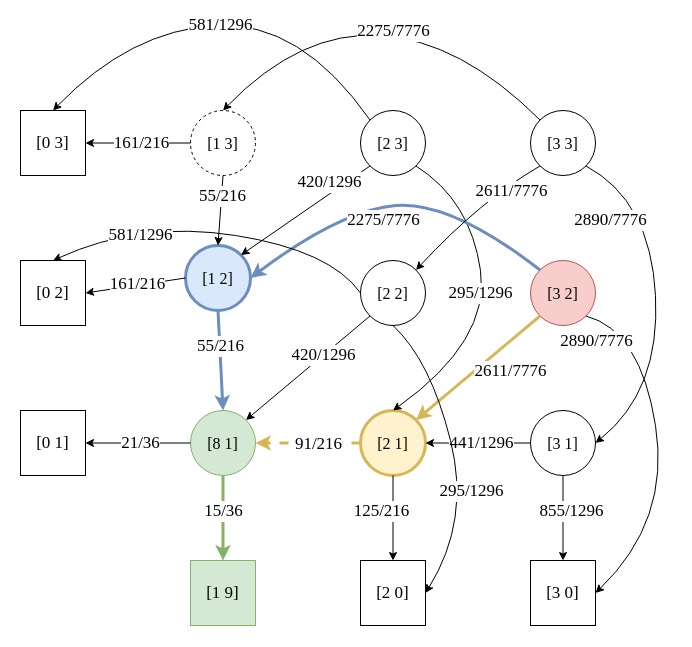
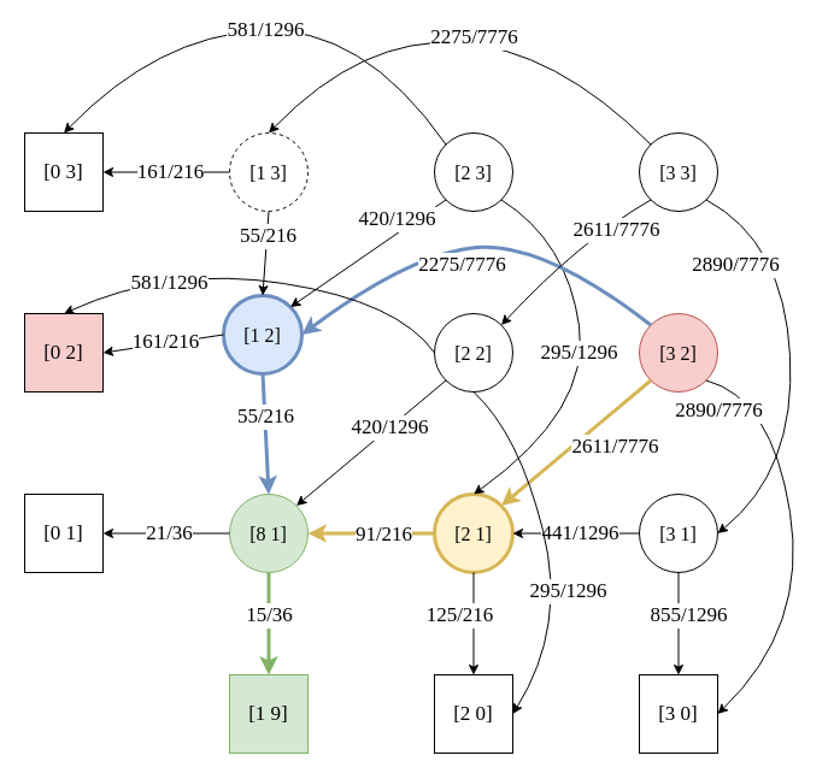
  <mxCell id="0" />
  <mxCell id="1" parent="0" />
  <mxCell id="2" value="&lt;p style=&quot;font-size: 16px&quot;&gt;&lt;font face=&quot;Lucida Console&quot;&gt;[3 3]&lt;/font&gt;&lt;/p&gt;" style="ellipse;whiteSpace=wrap;html=1;aspect=fixed;" parent="1" vertex="1"><mxGeometry x="530" y="110" width="65" height="65" as="geometry" /></mxCell>
  <mxCell id="3" value="&lt;p style=&quot;font-size: 16px&quot;&gt;&lt;font face=&quot;Lucida Console&quot;&gt;[2 3]&lt;/font&gt;&lt;/p&gt;" style="ellipse;whiteSpace=wrap;html=1;aspect=fixed;" parent="1" vertex="1"><mxGeometry x="360" y="110" width="65" height="65" as="geometry" /></mxCell>
  <mxCell id="4" value="&lt;p style=&quot;font-size: 16px&quot;&gt;&lt;font face=&quot;Lucida Console&quot;&gt;[1 3]&lt;/font&gt;&lt;/p&gt;" style="ellipse;whiteSpace=wrap;html=1;aspect=fixed;dashed=1;" parent="1" vertex="1"><mxGeometry x="190" y="110" width="65" height="65" as="geometry" /></mxCell>
  <mxCell id="5" value="&lt;p style=&quot;font-size: 16px&quot;&gt;&lt;font face=&quot;Lucida Console&quot;&gt;[3 2]&lt;/font&gt;&lt;/p&gt;" style="ellipse;whiteSpace=wrap;html=1;aspect=fixed;fillColor=#f8cecc;strokeColor=#b85450;" parent="1" vertex="1"><mxGeometry x="530" y="260" width="65" height="65" as="geometry" /></mxCell>
  <mxCell id="6" value="&lt;p style=&quot;font-size: 16px&quot;&gt;&lt;font face=&quot;Lucida Console&quot;&gt;[3 1]&lt;/font&gt;&lt;/p&gt;" style="ellipse;whiteSpace=wrap;html=1;aspect=fixed;" parent="1" vertex="1"><mxGeometry x="530" y="410" width="65" height="65" as="geometry" /></mxCell>
  <mxCell id="7" value="&lt;p style=&quot;font-size: 16px&quot;&gt;&lt;font face=&quot;Lucida Console&quot;&gt;[2 2]&lt;/font&gt;&lt;/p&gt;" style="ellipse;whiteSpace=wrap;html=1;aspect=fixed;" parent="1" vertex="1"><mxGeometry x="360" y="260" width="65" height="65" as="geometry" /></mxCell>
  <mxCell id="8" value="&lt;font face=&quot;Lucida Console&quot; style=&quot;font-size: 17px;&quot;&gt;[0 3]&lt;/font&gt;" style="whiteSpace=wrap;html=1;aspect=fixed;fontSize=17;" parent="1" vertex="1"><mxGeometry x="20" y="110" width="65" height="65" as="geometry" /></mxCell>
  <mxCell id="9" value="&lt;font face=&quot;Lucida Console&quot; style=&quot;font-size: 17px&quot;&gt;[3 0]&lt;/font&gt;" style="whiteSpace=wrap;html=1;aspect=fixed;fontSize=17;" parent="1" vertex="1"><mxGeometry x="530" y="560" width="65" height="65" as="geometry" /></mxCell>
  <mxCell id="10" value="&lt;font face=&quot;Lucida Console&quot; style=&quot;font-size: 17px&quot;&gt;[2 0]&lt;/font&gt;" style="whiteSpace=wrap;html=1;aspect=fixed;fontSize=17;" parent="1" vertex="1"><mxGeometry x="360" y="560" width="65" height="65" as="geometry" /></mxCell>
  <mxCell id="11" value="&lt;font face=&quot;Lucida Console&quot; style=&quot;font-size: 17px&quot;&gt;[1 9]&lt;/font&gt;" style="whiteSpace=wrap;html=1;aspect=fixed;fontSize=17;fillColor=#d5e8d4;strokeColor=#82b366;" parent="1" vertex="1"><mxGeometry x="190" y="560" width="65" height="65" as="geometry" /></mxCell>
- <mxCell id="12" value="&lt;font face=&quot;Lucida Console&quot; style=&quot;font-size: 17px&quot;&gt;[0 2]&lt;/font&gt;" style="whiteSpace=wrap;html=1;aspect=fixed;fontSize=17;" parent="1" vertex="1"><mxGeometry x="20" y="260" width="65" height="65" as="geometry" /></mxCell>
+ <mxCell id="12" value="&lt;font face=&quot;Lucida Console&quot; style=&quot;font-size: 17px&quot;&gt;[0 2]&lt;/font&gt;" style="whiteSpace=wrap;html=1;aspect=fixed;fontSize=17;fillColor=#f8cecc;" parent="1" vertex="1"><mxGeometry x="20" y="260" width="65" height="65" as="geometry" /></mxCell>
  <mxCell id="13" value="&lt;font face=&quot;Lucida Console&quot; style=&quot;font-size: 17px&quot;&gt;[0 1]&lt;/font&gt;" style="whiteSpace=wrap;html=1;aspect=fixed;fontSize=17;" parent="1" vertex="1"><mxGeometry x="20" y="410" width="65" height="65" as="geometry" /></mxCell>
  <mxCell id="14" value="&lt;p style=&quot;font-size: 16px&quot;&gt;&lt;font face=&quot;Lucida Console&quot;&gt;[1 2]&lt;/font&gt;&lt;/p&gt;" style="ellipse;whiteSpace=wrap;html=1;aspect=fixed;fillColor=#dae8fc;strokeColor=#6c8ebf;strokeWidth=3;" parent="1" vertex="1"><mxGeometry x="185" y="245" width="65" height="65" as="geometry" /></mxCell>
  <mxCell id="15" value="&lt;p style=&quot;font-size: 16px&quot;&gt;&lt;font face=&quot;Lucida Console&quot;&gt;[2 1]&lt;/font&gt;&lt;/p&gt;" style="ellipse;whiteSpace=wrap;html=1;aspect=fixed;fillColor=#fff2cc;strokeColor=#d6b656;strokeWidth=3;" parent="1" vertex="1"><mxGeometry x="360" y="410" width="65" height="65" as="geometry" /></mxCell>
  <mxCell id="16" value="&lt;p style=&quot;font-size: 16px&quot;&gt;&lt;font face=&quot;Lucida Console&quot;&gt;[8 1]&lt;/font&gt;&lt;/p&gt;" style="ellipse;whiteSpace=wrap;html=1;aspect=fixed;fillColor=#d5e8d4;strokeColor=#82b366;" parent="1" vertex="1"><mxGeometry x="190" y="410" width="65" height="65" as="geometry" /></mxCell>
  <mxCell id="17" value="" style="endArrow=classic;html=1;fontSize=17;exitX=0;exitY=1;exitDx=0;exitDy=0;entryX=1;entryY=0;entryDx=0;entryDy=0;" parent="1" source="7" target="16" edge="1"><mxGeometry width="50" height="50" relative="1" as="geometry"><mxPoint x="359.999" y="320.001" as="sourcePoint" /><mxPoint x="235.961" y="424.039" as="targetPoint" /></mxGeometry></mxCell>
  <mxCell id="18" value="420/1296" style="edgeLabel;html=1;align=center;verticalAlign=middle;resizable=0;points=[];fontSize=17;fontFamily=Lucida Console;" parent="17" vertex="1" connectable="0"><mxGeometry x="-0.254" relative="1" as="geometry"><mxPoint x="-1" as="offset" /></mxGeometry></mxCell>
  <mxCell id="19" value="" style="endArrow=classic;html=1;fontSize=17;exitX=0.5;exitY=1;exitDx=0;exitDy=0;entryX=0.5;entryY=0;entryDx=0;entryDy=0;fillColor=#d5e8d4;strokeColor=#82b366;strokeWidth=3;" parent="1" source="16" target="11" edge="1"><mxGeometry width="50" height="50" relative="1" as="geometry"><mxPoint x="559.519" y="185.481" as="sourcePoint" /><mxPoint x="435.481" y="289.519" as="targetPoint" /></mxGeometry></mxCell>
  <mxCell id="20" value="15/36" style="edgeLabel;html=1;align=center;verticalAlign=middle;resizable=0;points=[];fontSize=17;fontFamily=Lucida Console;" parent="19" vertex="1" connectable="0"><mxGeometry x="-0.412" y="-1" relative="1" as="geometry"><mxPoint x="1" y="10" as="offset" /></mxGeometry></mxCell>
  <mxCell id="21" value="" style="endArrow=classic;html=1;fontSize=17;exitX=0;exitY=0.5;exitDx=0;exitDy=0;entryX=1;entryY=0.5;entryDx=0;entryDy=0;" parent="1" source="16" target="13" edge="1"><mxGeometry width="50" height="50" relative="1" as="geometry"><mxPoint x="254.999" y="325.001" as="sourcePoint" /><mxPoint x="120" y="440" as="targetPoint" /></mxGeometry></mxCell>
  <mxCell id="22" value="&lt;font face=&quot;Lucida Console&quot;&gt;21/36&lt;/font&gt;" style="edgeLabel;html=1;align=center;verticalAlign=middle;resizable=0;points=[];fontSize=17;" parent="21" vertex="1" connectable="0"><mxGeometry x="-0.238" y="3" relative="1" as="geometry"><mxPoint x="-11" y="-3" as="offset" /></mxGeometry></mxCell>
  <mxCell id="23" value="" style="endArrow=classic;html=1;fontSize=17;exitX=0.5;exitY=1;exitDx=0;exitDy=0;entryX=0.5;entryY=0;entryDx=0;entryDy=0;" parent="1" source="15" target="10" edge="1"><mxGeometry width="50" height="50" relative="1" as="geometry"><mxPoint x="579.519" y="205.481" as="sourcePoint" /><mxPoint x="455.481" y="309.519" as="targetPoint" /></mxGeometry></mxCell>
  <mxCell id="24" value="125/216" style="edgeLabel;html=1;align=center;verticalAlign=middle;resizable=0;points=[];fontSize=17;fontFamily=Lucida Console;" parent="23" vertex="1" connectable="0"><mxGeometry x="-0.412" y="1" relative="1" as="geometry"><mxPoint x="-13" y="10" as="offset" /></mxGeometry></mxCell>
  <mxCell id="25" value="" style="endArrow=classic;html=1;fontSize=17;exitX=0.5;exitY=1;exitDx=0;exitDy=0;entryX=0.5;entryY=0;entryDx=0;entryDy=0;" parent="1" source="6" target="9" edge="1"><mxGeometry width="50" height="50" relative="1" as="geometry"><mxPoint x="589.519" y="215.481" as="sourcePoint" /><mxPoint x="465.481" y="319.519" as="targetPoint" /></mxGeometry></mxCell>
  <mxCell id="26" value="855/1296" style="edgeLabel;html=1;align=center;verticalAlign=middle;resizable=0;points=[];fontSize=17;fontFamily=Lucida Console;" parent="25" vertex="1" connectable="0"><mxGeometry x="-0.341" y="1" relative="1" as="geometry"><mxPoint x="7" y="7" as="offset" /></mxGeometry></mxCell>
  <mxCell id="27" value="" style="endArrow=classic;html=1;fontSize=17;exitX=0;exitY=0.5;exitDx=0;exitDy=0;entryX=1;entryY=0.5;entryDx=0;entryDy=0;" parent="1" source="14" target="12" edge="1"><mxGeometry width="50" height="50" relative="1" as="geometry"><mxPoint x="599.519" y="225.481" as="sourcePoint" /><mxPoint x="475.481" y="329.519" as="targetPoint" /></mxGeometry></mxCell>
  <mxCell id="28" value="161/216" style="edgeLabel;html=1;align=center;verticalAlign=middle;resizable=0;points=[];fontSize=17;fontFamily=Lucida Console;" parent="27" vertex="1" connectable="0"><mxGeometry x="-0.257" y="-1" relative="1" as="geometry"><mxPoint x="-11" y="1" as="offset" /></mxGeometry></mxCell>
  <mxCell id="29" value="" style="endArrow=classic;html=1;fontSize=17;exitX=0;exitY=0.5;exitDx=0;exitDy=0;entryX=1;entryY=0.5;entryDx=0;entryDy=0;" parent="1" source="4" target="8" edge="1"><mxGeometry width="50" height="50" relative="1" as="geometry"><mxPoint x="190" y="210" as="sourcePoint" /><mxPoint x="85" y="210" as="targetPoint" /></mxGeometry></mxCell>
  <mxCell id="30" value="161/216" style="edgeLabel;html=1;align=center;verticalAlign=middle;resizable=0;points=[];fontSize=17;fontFamily=Lucida Console;" parent="29" vertex="1" connectable="0"><mxGeometry x="-0.448" relative="1" as="geometry"><mxPoint x="-21" as="offset" /></mxGeometry></mxCell>
  <mxCell id="31" value="" style="endArrow=classic;html=1;fontSize=17;exitX=0.5;exitY=1;exitDx=0;exitDy=0;entryX=0.5;entryY=0;entryDx=0;entryDy=0;fillColor=#dae8fc;strokeColor=#6c8ebf;strokeWidth=3;" parent="1" source="14" target="16" edge="1"><mxGeometry width="50" height="50" relative="1" as="geometry"><mxPoint x="210" y="312.5" as="sourcePoint" /><mxPoint x="105" y="312.5" as="targetPoint" /></mxGeometry></mxCell>
  <mxCell id="32" value="55/216" style="edgeLabel;html=1;align=center;verticalAlign=middle;resizable=0;points=[];fontSize=17;fontFamily=Lucida Console;" parent="31" vertex="1" connectable="0"><mxGeometry x="-0.271" relative="1" as="geometry"><mxPoint as="offset" /></mxGeometry></mxCell>
  <mxCell id="33" value="" style="endArrow=classic;html=1;fontSize=17;exitX=0.5;exitY=1;exitDx=0;exitDy=0;entryX=0.5;entryY=0;entryDx=0;entryDy=0;" parent="1" source="4" target="14" edge="1"><mxGeometry width="50" height="50" relative="1" as="geometry"><mxPoint x="220" y="322.5" as="sourcePoint" /><mxPoint x="115" y="322.5" as="targetPoint" /></mxGeometry></mxCell>
  <mxCell id="34" value="55/216" style="edgeLabel;html=1;align=center;verticalAlign=middle;resizable=0;points=[];fontSize=17;fontFamily=Lucida Console;" parent="33" vertex="1" connectable="0"><mxGeometry x="-0.388" relative="1" as="geometry"><mxPoint as="offset" /></mxGeometry></mxCell>
  <mxCell id="35" value="" style="endArrow=classic;html=1;fontSize=17;exitX=0;exitY=0.5;exitDx=0;exitDy=0;entryX=1;entryY=0.5;entryDx=0;entryDy=0;" parent="1" source="6" target="15" edge="1"><mxGeometry width="50" height="50" relative="1" as="geometry"><mxPoint x="230" y="332.5" as="sourcePoint" /><mxPoint x="420" y="360" as="targetPoint" /></mxGeometry></mxCell>
  <mxCell id="36" value="441/1296" style="edgeLabel;html=1;align=center;verticalAlign=middle;resizable=0;points=[];fontSize=17;fontFamily=Lucida Console;" parent="35" vertex="1" connectable="0"><mxGeometry x="-0.181" y="1" relative="1" as="geometry"><mxPoint x="-7" y="-1" as="offset" /></mxGeometry></mxCell>
- <mxCell id="37" value="" style="endArrow=classic;html=1;fontSize=17;exitX=0;exitY=0.5;exitDx=0;exitDy=0;entryX=1;entryY=0.5;entryDx=0;entryDy=0;fillColor=#fff2cc;strokeColor=#d6b656;strokeWidth=3;dashed=1;" parent="1" source="15" target="16" edge="1"><mxGeometry width="50" height="50" relative="1" as="geometry"><mxPoint x="240" y="342.5" as="sourcePoint" /><mxPoint x="135" y="342.5" as="targetPoint" /></mxGeometry></mxCell>
+ <mxCell id="37" value="" style="endArrow=classic;html=1;fontSize=17;exitX=0;exitY=0.5;exitDx=0;exitDy=0;entryX=1;entryY=0.5;entryDx=0;entryDy=0;fillColor=#fff2cc;strokeColor=#d6b656;strokeWidth=3;" parent="1" source="15" target="16" edge="1"><mxGeometry width="50" height="50" relative="1" as="geometry"><mxPoint x="240" y="342.5" as="sourcePoint" /><mxPoint x="135" y="342.5" as="targetPoint" /></mxGeometry></mxCell>
  <mxCell id="38" value="91/216" style="edgeLabel;html=1;align=center;verticalAlign=middle;resizable=0;points=[];fontSize=17;fontFamily=Lucida Console;" parent="37" vertex="1" connectable="0"><mxGeometry x="-0.181" y="1" relative="1" as="geometry"><mxPoint as="offset" /></mxGeometry></mxCell>
  <mxCell id="39" value="" style="endArrow=classic;html=1;fontSize=17;exitX=0;exitY=1;exitDx=0;exitDy=0;entryX=1;entryY=0;entryDx=0;entryDy=0;" parent="1" source="3" target="14" edge="1"><mxGeometry width="50" height="50" relative="1" as="geometry"><mxPoint x="250" y="352.5" as="sourcePoint" /><mxPoint x="145" y="352.5" as="targetPoint" /></mxGeometry></mxCell>
  <mxCell id="40" value="420/1296" style="edgeLabel;html=1;align=center;verticalAlign=middle;resizable=0;points=[];fontSize=17;fontFamily=Lucida Console;" parent="39" vertex="1" connectable="0"><mxGeometry x="-0.632" relative="1" as="geometry"><mxPoint x="-17" as="offset" /></mxGeometry></mxCell>
  <mxCell id="41" value="" style="endArrow=classic;html=1;fontSize=17;exitX=0;exitY=1;exitDx=0;exitDy=0;entryX=1;entryY=0;entryDx=0;entryDy=0;fillColor=#fff2cc;strokeColor=#d6b656;strokeWidth=3;" parent="1" source="5" target="15" edge="1"><mxGeometry width="50" height="50" relative="1" as="geometry"><mxPoint x="260" y="362.5" as="sourcePoint" /><mxPoint x="155" y="362.5" as="targetPoint" /></mxGeometry></mxCell>
  <mxCell id="42" value="2611/7776" style="edgeLabel;html=1;align=center;verticalAlign=middle;resizable=0;points=[];fontSize=17;fontFamily=Lucida Console;" parent="41" vertex="1" connectable="0"><mxGeometry x="-0.545" y="1" relative="1" as="geometry"><mxPoint x="-2" y="30" as="offset" /></mxGeometry></mxCell>
  <mxCell id="43" value="" style="curved=1;endArrow=classic;html=1;fontSize=17;exitX=0;exitY=0;exitDx=0;exitDy=0;entryX=0.5;entryY=0;entryDx=0;entryDy=0;" parent="1" source="2" target="4" edge="1"><mxGeometry width="50" height="50" relative="1" as="geometry"><mxPoint x="370" y="50" as="sourcePoint" /><mxPoint x="420" y="0" as="targetPoint" /><Array as="points"><mxPoint x="460" y="40" /><mxPoint x="300" y="30" /></Array></mxGeometry></mxCell>
  <mxCell id="44" value="2275/7776" style="edgeLabel;html=1;align=center;verticalAlign=middle;resizable=0;points=[];fontSize=17;fontFamily=Lucida Console;" parent="43" vertex="1" connectable="0"><mxGeometry x="-0.036" y="-1" relative="1" as="geometry"><mxPoint x="5" y="-4" as="offset" /></mxGeometry></mxCell>
  <mxCell id="45" value="" style="curved=1;endArrow=classic;html=1;fontSize=17;exitX=1;exitY=1;exitDx=0;exitDy=0;entryX=1;entryY=0.5;entryDx=0;entryDy=0;" parent="1" source="2" target="6" edge="1"><mxGeometry width="50" height="50" relative="1" as="geometry"><mxPoint x="549.519" y="129.519" as="sourcePoint" /><mxPoint x="232.5" y="120" as="targetPoint" /><Array as="points"><mxPoint x="650" y="200" /><mxPoint x="660" y="390" /></Array></mxGeometry></mxCell>
  <mxCell id="46" value="2890/7776" style="edgeLabel;html=1;align=center;verticalAlign=middle;resizable=0;points=[];fontSize=17;fontFamily=Lucida Console;" parent="45" vertex="1" connectable="0"><mxGeometry x="-0.365" y="-15" relative="1" as="geometry"><mxPoint x="-27" y="-18" as="offset" /></mxGeometry></mxCell>
  <mxCell id="47" value="581/1296" style="curved=1;endArrow=classic;html=1;fontSize=17;exitX=0;exitY=0;exitDx=0;exitDy=0;entryX=0.5;entryY=0;entryDx=0;entryDy=0;fontFamily=Lucida Console;" parent="1" source="3" target="8" edge="1"><mxGeometry width="50" height="50" relative="1" as="geometry"><mxPoint x="150" y="40" as="sourcePoint" /><mxPoint x="200" y="-10" as="targetPoint" /><Array as="points"><mxPoint x="300" y="20" /><mxPoint x="130" y="30" /></Array></mxGeometry></mxCell>
  <mxCell id="48" value="" style="curved=1;endArrow=classic;html=1;fontSize=17;exitX=1;exitY=1;exitDx=0;exitDy=0;entryX=1;entryY=0.5;entryDx=0;entryDy=0;" parent="1" source="5" target="9" edge="1"><mxGeometry width="50" height="50" relative="1" as="geometry"><mxPoint x="340" y="0" as="sourcePoint" /><mxPoint x="390" y="-50" as="targetPoint" /><Array as="points"><mxPoint x="640" y="330" /><mxPoint x="670" y="520" /></Array></mxGeometry></mxCell>
  <mxCell id="49" value="2890/7776" style="edgeLabel;html=1;align=center;verticalAlign=middle;resizable=0;points=[];fontSize=17;fontFamily=Lucida Console;" parent="48" vertex="1" connectable="0"><mxGeometry x="-0.504" y="-8" relative="1" as="geometry"><mxPoint x="-42" y="-22" as="offset" /></mxGeometry></mxCell>
  <mxCell id="50" value="" style="curved=1;endArrow=classic;html=1;fontSize=17;exitX=1;exitY=1;exitDx=0;exitDy=0;entryX=0.5;entryY=0;entryDx=0;entryDy=0;" parent="1" source="3" target="15" edge="1"><mxGeometry width="50" height="50" relative="1" as="geometry"><mxPoint x="10" y="40" as="sourcePoint" /><mxPoint x="60" y="-10" as="targetPoint" /><Array as="points"><mxPoint x="470" y="200" /><mxPoint x="490" y="340" /></Array></mxGeometry></mxCell>
  <mxCell id="51" value="295/1296" style="edgeLabel;html=1;align=center;verticalAlign=middle;resizable=0;points=[];fontSize=17;fontFamily=Lucida Console;" parent="50" vertex="1" connectable="0"><mxGeometry x="-0.31" y="-4" relative="1" as="geometry"><mxPoint x="7" y="45" as="offset" /></mxGeometry></mxCell>
  <mxCell id="52" value="" style="curved=1;endArrow=classic;html=1;fontSize=17;exitX=0;exitY=0;exitDx=0;exitDy=0;entryX=1;entryY=0.5;entryDx=0;entryDy=0;fillColor=#dae8fc;strokeColor=#6c8ebf;strokeWidth=3;" parent="1" source="5" target="14" edge="1"><mxGeometry width="50" height="50" relative="1" as="geometry"><mxPoint x="-10" y="30" as="sourcePoint" /><mxPoint x="40" y="-20" as="targetPoint" /><Array as="points"><mxPoint x="450" y="200" /><mxPoint x="340" y="210" /></Array></mxGeometry></mxCell>
  <mxCell id="53" value="2275/7776" style="edgeLabel;html=1;align=center;verticalAlign=middle;resizable=0;points=[];fontSize=17;fontFamily=Lucida Console;" parent="52" vertex="1" connectable="0"><mxGeometry x="-0.143" y="1" relative="1" as="geometry"><mxPoint x="-37" y="16" as="offset" /></mxGeometry></mxCell>
  <mxCell id="54" value="" style="curved=1;endArrow=classic;html=1;fontSize=17;exitX=0.5;exitY=1;exitDx=0;exitDy=0;entryX=1;entryY=0.5;entryDx=0;entryDy=0;" parent="1" source="7" target="10" edge="1"><mxGeometry width="50" height="50" relative="1" as="geometry"><mxPoint x="-150" y="360" as="sourcePoint" /><mxPoint x="-100" y="310" as="targetPoint" /><Array as="points"><mxPoint x="430" y="360" /><mxPoint x="470" y="520" /></Array></mxGeometry></mxCell>
  <mxCell id="55" value="295/1296" style="edgeLabel;html=1;align=center;verticalAlign=middle;resizable=0;points=[];fontSize=17;fontFamily=Lucida Console;" parent="54" vertex="1" connectable="0"><mxGeometry x="0.352" y="-12" relative="1" as="geometry"><mxPoint x="15" y="-21" as="offset" /></mxGeometry></mxCell>
  <mxCell id="56" value="" style="curved=1;endArrow=classic;html=1;fontSize=17;exitX=0;exitY=0.5;exitDx=0;exitDy=0;entryX=0.5;entryY=0;entryDx=0;entryDy=0;" parent="1" source="7" target="12" edge="1"><mxGeometry width="50" height="50" relative="1" as="geometry"><mxPoint x="-60" y="290" as="sourcePoint" /><mxPoint x="-10" y="240" as="targetPoint" /><Array as="points"><mxPoint x="330" y="250" /><mxPoint x="140" y="220" /></Array></mxGeometry></mxCell>
  <mxCell id="57" value="581/1296" style="edgeLabel;html=1;align=center;verticalAlign=middle;resizable=0;points=[];fontSize=17;fontFamily=Lucida Console;" parent="56" vertex="1" connectable="0"><mxGeometry x="0.477" y="13" relative="1" as="geometry"><mxPoint x="1" as="offset" /></mxGeometry></mxCell>
  <mxCell id="58" value="" style="curved=1;endArrow=classic;html=1;fontSize=17;exitX=0;exitY=1;exitDx=0;exitDy=0;entryX=1;entryY=0;entryDx=0;entryDy=0;" parent="1" source="2" target="7" edge="1"><mxGeometry width="50" height="50" relative="1" as="geometry"><mxPoint x="40" y="50" as="sourcePoint" /><mxPoint x="-10" y="50" as="targetPoint" /><Array as="points"><mxPoint x="480" y="200" /></Array></mxGeometry></mxCell>
  <mxCell id="59" value="2611/7776" style="edgeLabel;html=1;align=center;verticalAlign=middle;resizable=0;points=[];fontSize=17;fontFamily=Lucida Console;" parent="58" vertex="1" connectable="0"><mxGeometry x="-0.689" y="-3" relative="1" as="geometry"><mxPoint x="-6" y="15" as="offset" /></mxGeometry></mxCell>
